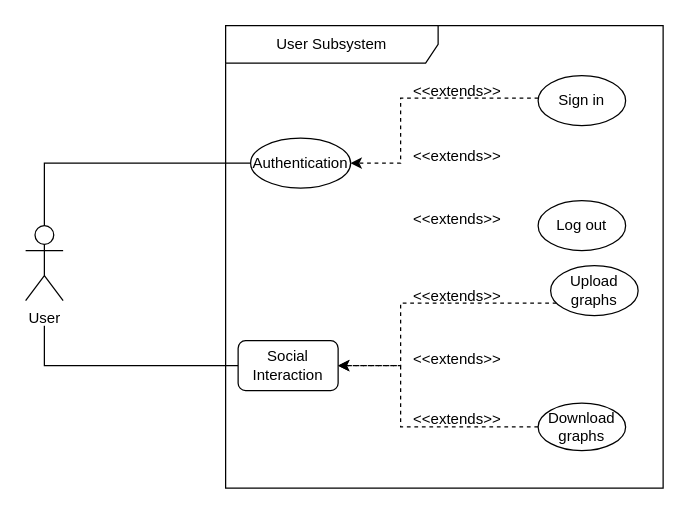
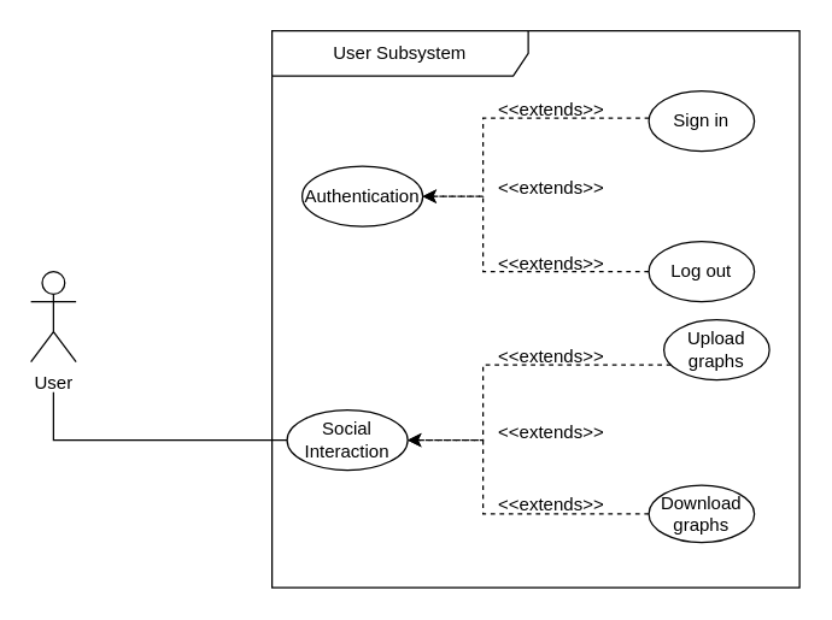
  <mxCell id="0" />
  <mxCell id="1" parent="0" />
- <mxCell id="2" style="edgeStyle=orthogonalEdgeStyle;rounded=0;orthogonalLoop=1;jettySize=auto;html=1;endArrow=none;endFill=0;" edge="1" parent="1" source="4" target="10"><mxGeometry relative="1" as="geometry"><Array as="points"><mxPoint x="35" y="130" /></Array></mxGeometry></mxCell>
  <mxCell id="3" style="edgeStyle=orthogonalEdgeStyle;rounded=0;orthogonalLoop=1;jettySize=auto;html=1;entryX=0;entryY=0.5;entryDx=0;entryDy=0;endArrow=none;endFill=0;" edge="1" parent="1" target="14"><mxGeometry relative="1" as="geometry"><Array as="points"><mxPoint x="130" y="292" /><mxPoint x="130" y="292" /></Array><mxPoint x="35" y="260" as="sourcePoint" /></mxGeometry></mxCell>
  <mxCell id="4" value="User" style="shape=umlActor;verticalLabelPosition=bottom;verticalAlign=top;html=1;" vertex="1" parent="1"><mxGeometry x="20" y="180" width="30" height="60" as="geometry" /></mxCell>
  <mxCell id="5" value="User Subsystem" style="shape=umlFrame;whiteSpace=wrap;html=1;pointerEvents=0;width=170;height=30;" vertex="1" parent="1"><mxGeometry x="180" y="20" width="350" height="370" as="geometry" /></mxCell>
  <mxCell id="6" style="edgeStyle=orthogonalEdgeStyle;rounded=0;orthogonalLoop=1;jettySize=auto;html=1;entryX=1;entryY=0.5;entryDx=0;entryDy=0;dashed=1;" edge="1" parent="1" source="7" target="10"><mxGeometry relative="1" as="geometry"><Array as="points"><mxPoint x="320" y="78" /><mxPoint x="320" y="130" /></Array></mxGeometry></mxCell>
  <mxCell id="7" value="Sign in" style="ellipse;whiteSpace=wrap;html=1;" vertex="1" parent="1"><mxGeometry x="430" y="60" width="70" height="40" as="geometry" /></mxCell>
+ <mxCell id="8" style="edgeStyle=orthogonalEdgeStyle;rounded=0;orthogonalLoop=1;jettySize=auto;html=1;entryX=1;entryY=0.5;entryDx=0;entryDy=0;dashed=1;" edge="1" parent="1" source="9" target="10"><mxGeometry relative="1" as="geometry"><Array as="points"><mxPoint x="320" y="180" /><mxPoint x="320" y="130" /></Array></mxGeometry></mxCell>
  <mxCell id="9" value="Log out" style="ellipse;whiteSpace=wrap;html=1;" vertex="1" parent="1"><mxGeometry x="430" y="160" width="70" height="40" as="geometry" /></mxCell>
  <mxCell id="10" value="Authentication" style="ellipse;whiteSpace=wrap;html=1;" vertex="1" parent="1"><mxGeometry x="200" y="110" width="80" height="40" as="geometry" /></mxCell>
  <mxCell id="11" value="&amp;lt;&amp;lt;extends&amp;gt;&amp;gt;" style="text;html=1;align=center;verticalAlign=middle;resizable=0;points=[];autosize=1;strokeColor=none;fillColor=none;" vertex="1" parent="1"><mxGeometry x="320" y="58" width="90" height="30" as="geometry" /></mxCell>
  <mxCell id="12" value="&amp;lt;&amp;lt;extends&amp;gt;&amp;gt;" style="text;html=1;align=center;verticalAlign=middle;resizable=0;points=[];autosize=1;strokeColor=none;fillColor=none;" vertex="1" parent="1"><mxGeometry x="320" y="110" width="90" height="30" as="geometry" /></mxCell>
  <mxCell id="13" value="&amp;lt;&amp;lt;extends&amp;gt;&amp;gt;" style="text;html=1;align=center;verticalAlign=middle;resizable=0;points=[];autosize=1;strokeColor=none;fillColor=none;" vertex="1" parent="1"><mxGeometry x="320" y="160" width="90" height="30" as="geometry" /></mxCell>
- <mxCell id="14" value="Social Interaction" style="whiteSpace=wrap;html=1;rounded=1;" vertex="1" parent="1"><mxGeometry x="190" y="272" width="80" height="40" as="geometry" /></mxCell>
+ <mxCell id="14" value="Social Interaction" style="ellipse;whiteSpace=wrap;html=1;" vertex="1" parent="1"><mxGeometry x="190" y="272" width="80" height="40" as="geometry" /></mxCell>
  <mxCell id="15" style="edgeStyle=orthogonalEdgeStyle;rounded=0;orthogonalLoop=1;jettySize=auto;html=1;entryX=1;entryY=0.5;entryDx=0;entryDy=0;dashed=1;" edge="1" parent="1" source="16" target="14"><mxGeometry relative="1" as="geometry"><Array as="points"><mxPoint x="320" y="242" /><mxPoint x="320" y="292" /></Array></mxGeometry></mxCell>
  <mxCell id="16" value="Upload graphs" style="ellipse;whiteSpace=wrap;html=1;" vertex="1" parent="1"><mxGeometry x="440" y="212" width="70" height="40" as="geometry" /></mxCell>
  <mxCell id="17" style="edgeStyle=orthogonalEdgeStyle;rounded=0;orthogonalLoop=1;jettySize=auto;html=1;entryX=1;entryY=0.5;entryDx=0;entryDy=0;dashed=1;" edge="1" parent="1" source="18" target="14"><mxGeometry relative="1" as="geometry"><Array as="points"><mxPoint x="320" y="341" /><mxPoint x="320" y="292" /></Array></mxGeometry></mxCell>
  <mxCell id="18" value="Download graphs" style="ellipse;whiteSpace=wrap;html=1;" vertex="1" parent="1"><mxGeometry x="430" y="322" width="70" height="38" as="geometry" /></mxCell>
  <mxCell id="19" value="&amp;lt;&amp;lt;extends&amp;gt;&amp;gt;" style="text;html=1;align=center;verticalAlign=middle;resizable=0;points=[];autosize=1;strokeColor=none;fillColor=none;" vertex="1" parent="1"><mxGeometry x="320" y="222" width="90" height="30" as="geometry" /></mxCell>
  <mxCell id="20" value="&amp;lt;&amp;lt;extends&amp;gt;&amp;gt;" style="text;html=1;align=center;verticalAlign=middle;resizable=0;points=[];autosize=1;strokeColor=none;fillColor=none;" vertex="1" parent="1"><mxGeometry x="320" y="272" width="90" height="30" as="geometry" /></mxCell>
  <mxCell id="21" value="&amp;lt;&amp;lt;extends&amp;gt;&amp;gt;" style="text;html=1;align=center;verticalAlign=middle;resizable=0;points=[];autosize=1;strokeColor=none;fillColor=none;" vertex="1" parent="1"><mxGeometry x="320" y="320" width="90" height="30" as="geometry" /></mxCell>
